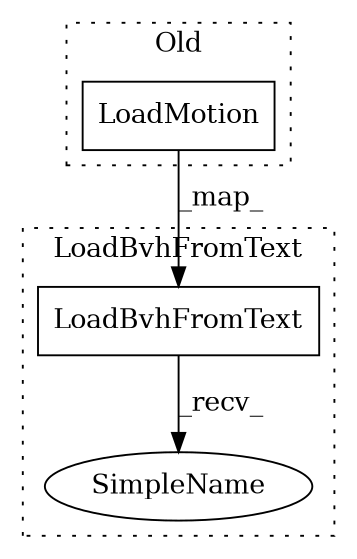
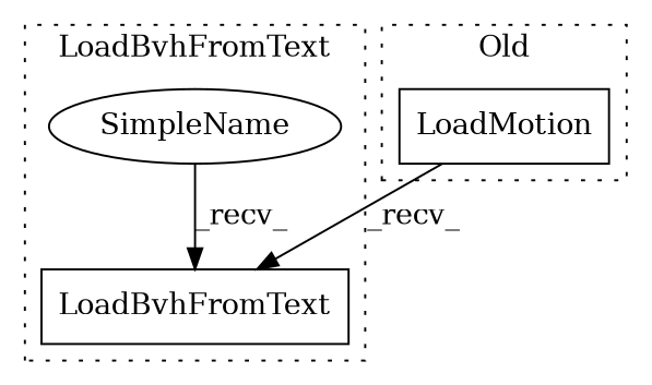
  digraph {
    node [a=32 shape=box]
    n1 [l="16,1" label=LoadBvhFromText s="9682,9711"]
    n2 [a=42 l=9 label=SimpleName s=9672 shape=ellipse]
    n3 [l="11,1" label=LoadMotion s="7006,7030"]
    subgraph cluster_1 {
      label=LoadBvhFromText
      style=dotted
      n1
      n2
    }
    subgraph cluster_2 {
      label=Old
      style=dotted
      n3
    }
-   n1 -> n2 [label=_recv_]
-   n3 -> n1 [label=_map_]
+   n2 -> n1 [label=_recv_]
+   n3 -> n1 [label=_recv_]
  }
